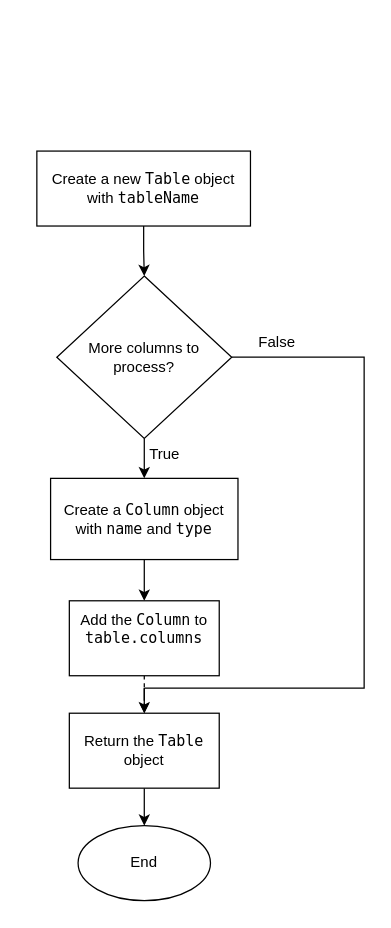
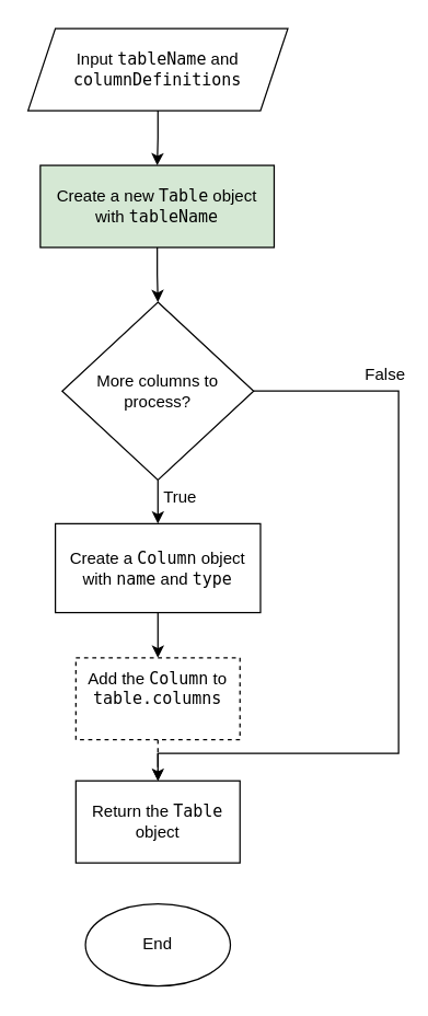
  <mxCell id="0" />
  <mxCell id="1" parent="0" />
+ <mxCell id="2" value="" style="edgeStyle=orthogonalEdgeStyle;rounded=0;orthogonalLoop=1;jettySize=auto;html=1;" edge="1" parent="1" source="3" target="5"><mxGeometry relative="1" as="geometry" /></mxCell>
+ <mxCell id="3" value="Input &lt;code&gt;tableName&lt;/code&gt; and &lt;code&gt;columnDefinitions&lt;/code&gt;" style="shape=parallelogram;perimeter=parallelogramPerimeter;whiteSpace=wrap;html=1;fixedSize=1;" vertex="1" parent="1"><mxGeometry x="20" y="20" width="190" height="60" as="geometry" /></mxCell>
  <mxCell id="4" value="" style="edgeStyle=orthogonalEdgeStyle;rounded=0;orthogonalLoop=1;jettySize=auto;html=1;" edge="1" parent="1" source="5" target="8"><mxGeometry relative="1" as="geometry" /></mxCell>
- <mxCell id="5" value="Create a new &lt;code&gt;Table&lt;/code&gt; object with &lt;code&gt;tableName&lt;/code&gt;" style="rounded=0;whiteSpace=wrap;html=1;" vertex="1" parent="1"><mxGeometry x="29" y="120" width="171" height="60" as="geometry" /></mxCell>
+ <mxCell id="5" value="Create a new &lt;code&gt;Table&lt;/code&gt; object with &lt;code&gt;tableName&lt;/code&gt;" style="rounded=0;whiteSpace=wrap;html=1;fillColor=#d5e8d4;" vertex="1" parent="1"><mxGeometry x="29" y="120" width="171" height="60" as="geometry" /></mxCell>
  <mxCell id="6" value="" style="edgeStyle=orthogonalEdgeStyle;rounded=0;orthogonalLoop=1;jettySize=auto;html=1;" edge="1" parent="1" source="8" target="10"><mxGeometry relative="1" as="geometry" /></mxCell>
  <mxCell id="7" style="edgeStyle=orthogonalEdgeStyle;rounded=0;orthogonalLoop=1;jettySize=auto;html=1;entryX=0.5;entryY=0;entryDx=0;entryDy=0;endArrow=open;" edge="1" parent="1" source="8" target="14"><mxGeometry relative="1" as="geometry"><Array as="points"><mxPoint x="291" y="285" /><mxPoint x="291" y="550" /><mxPoint x="115" y="550" /></Array></mxGeometry></mxCell>
  <mxCell id="8" value="More columns to process?" style="rhombus;whiteSpace=wrap;html=1;" vertex="1" parent="1"><mxGeometry x="45" y="220" width="140" height="130" as="geometry" /></mxCell>
  <mxCell id="9" value="" style="edgeStyle=orthogonalEdgeStyle;rounded=0;orthogonalLoop=1;jettySize=auto;html=1;" edge="1" parent="1" source="10" target="12"><mxGeometry relative="1" as="geometry" /></mxCell>
  <mxCell id="10" value="Create a &lt;code&gt;Column&lt;/code&gt; object with &lt;code&gt;name&lt;/code&gt; and &lt;code&gt;type&lt;/code&gt;" style="rounded=0;whiteSpace=wrap;html=1;" vertex="1" parent="1"><mxGeometry x="40" y="382" width="150" height="65" as="geometry" /></mxCell>
  <mxCell id="11" value="" style="edgeStyle=orthogonalEdgeStyle;rounded=0;orthogonalLoop=1;jettySize=auto;html=1;dashed=1;" edge="1" parent="1" source="12" target="14"><mxGeometry relative="1" as="geometry" /></mxCell>
- <mxCell id="12" value="&#10;Add the &lt;code&gt;Column&lt;/code&gt; to &lt;code&gt;table.columns&lt;/code&gt;&#10;&#10;" style="rounded=0;whiteSpace=wrap;html=1;" vertex="1" parent="1"><mxGeometry x="55" y="480" width="120" height="60" as="geometry" /></mxCell>
- <mxCell id="13" value="" style="edgeStyle=orthogonalEdgeStyle;rounded=0;orthogonalLoop=1;jettySize=auto;html=1;" edge="1" parent="1" source="14" target="15"><mxGeometry relative="1" as="geometry" /></mxCell>
+ <mxCell id="12" value="&#10;Add the &lt;code&gt;Column&lt;/code&gt; to &lt;code&gt;table.columns&lt;/code&gt;&#10;&#10;" style="rounded=0;whiteSpace=wrap;html=1;dashed=1;" vertex="1" parent="1"><mxGeometry x="55" y="480" width="120" height="60" as="geometry" /></mxCell>
  <mxCell id="14" value="Return the &lt;code&gt;Table&lt;/code&gt; object" style="rounded=0;whiteSpace=wrap;html=1;" vertex="1" parent="1"><mxGeometry x="55" y="570" width="120" height="60" as="geometry" /></mxCell>
  <mxCell id="15" value="End" style="ellipse;whiteSpace=wrap;html=1;" vertex="1" parent="1"><mxGeometry x="62" y="660" width="106" height="60" as="geometry" /></mxCell>
  <mxCell id="16" value="True" style="text;html=1;align=center;verticalAlign=middle;resizable=0;points=[];autosize=1;strokeColor=none;fillColor=none;" vertex="1" parent="1"><mxGeometry x="106" y="348" width="50" height="30" as="geometry" /></mxCell>
- <mxCell id="17" value="False" style="text;html=1;align=center;verticalAlign=middle;resizable=0;points=[];autosize=1;strokeColor=none;fillColor=none;" vertex="1" parent="1"><mxGeometry x="196" y="258" width="50" height="30" as="geometry" /></mxCell>
+ <mxCell id="17" value="False" style="text;html=1;align=center;verticalAlign=middle;resizable=0;points=[];autosize=1;strokeColor=none;fillColor=none;" vertex="1" parent="1"><mxGeometry x="256" y="258" width="50" height="30" as="geometry" /></mxCell>
